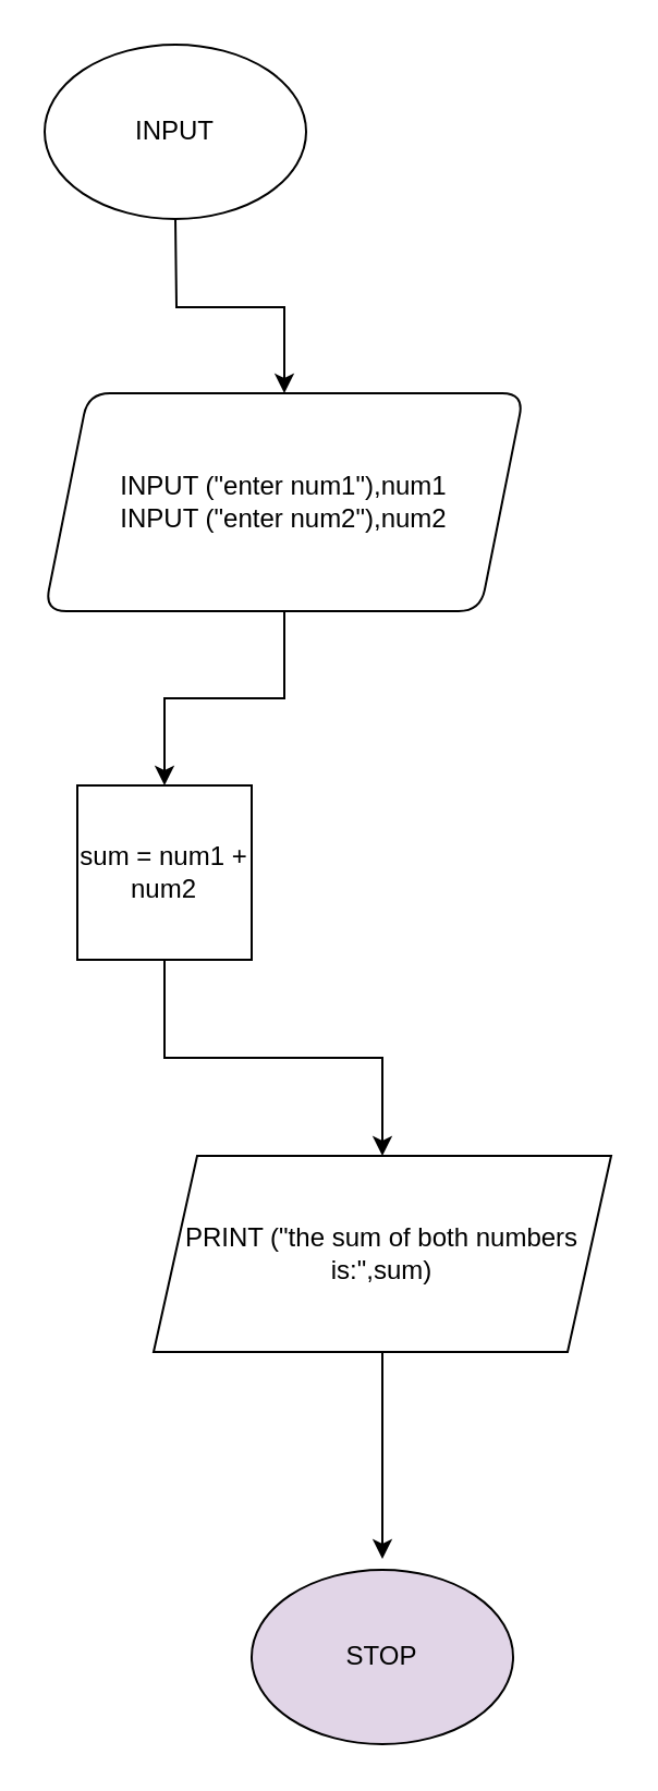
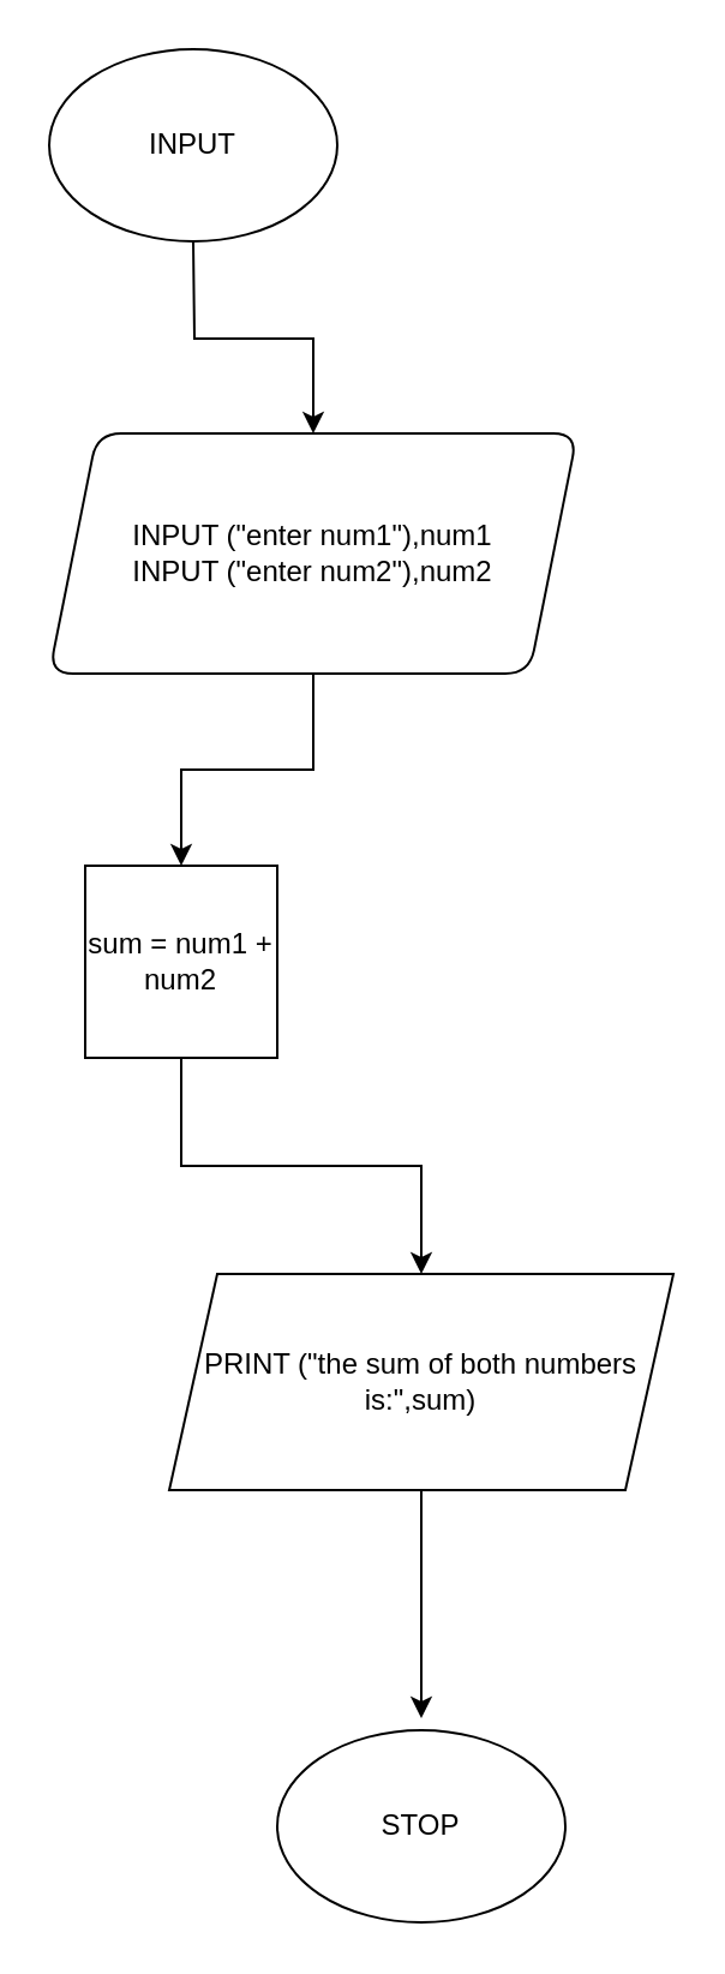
  <mxCell id="0" />
  <mxCell id="1" parent="0" />
  <mxCell id="2" value="" style="edgeStyle=orthogonalEdgeStyle;rounded=0;orthogonalLoop=1;jettySize=auto;html=1;" edge="1" parent="1" target="4"><mxGeometry relative="1" as="geometry"><mxPoint x="80" y="100" as="sourcePoint" /></mxGeometry></mxCell>
  <mxCell id="3" value="" style="edgeStyle=orthogonalEdgeStyle;rounded=0;orthogonalLoop=1;jettySize=auto;html=1;" edge="1" parent="1" source="4" target="6"><mxGeometry relative="1" as="geometry" /></mxCell>
  <mxCell id="4" value="INPUT (&quot;enter num1&quot;),num1&lt;div&gt;INPUT (&quot;enter num2&quot;),num2&lt;/div&gt;" style="shape=parallelogram;perimeter=parallelogramPerimeter;whiteSpace=wrap;html=1;fixedSize=1;rounded=1;" vertex="1" parent="1"><mxGeometry x="20" y="180" width="220" height="100" as="geometry" /></mxCell>
  <mxCell id="5" value="" style="edgeStyle=orthogonalEdgeStyle;rounded=0;orthogonalLoop=1;jettySize=auto;html=1;" edge="1" parent="1" source="6" target="8"><mxGeometry relative="1" as="geometry" /></mxCell>
  <mxCell id="6" value="sum = num1 + num2" style="whiteSpace=wrap;html=1;aspect=fixed;" vertex="1" parent="1"><mxGeometry x="35" y="360" width="80" height="80" as="geometry" /></mxCell>
  <mxCell id="7" value="" style="edgeStyle=orthogonalEdgeStyle;rounded=0;orthogonalLoop=1;jettySize=auto;html=1;" edge="1" parent="1" source="8"><mxGeometry relative="1" as="geometry"><mxPoint x="175" y="715" as="targetPoint" /></mxGeometry></mxCell>
  <mxCell id="8" value="PRINT (&quot;the sum of both numbers is:&quot;,sum)" style="shape=parallelogram;perimeter=parallelogramPerimeter;whiteSpace=wrap;html=1;fixedSize=1;" vertex="1" parent="1"><mxGeometry x="70" y="530" width="210" height="90" as="geometry" /></mxCell>
  <mxCell id="9" value="INPUT" style="ellipse;whiteSpace=wrap;html=1;" vertex="1" parent="1"><mxGeometry x="20" width="120" height="80" as="geometry" y="20" /></mxCell>
- <mxCell id="10" value="STOP" style="ellipse;whiteSpace=wrap;html=1;fillColor=#e1d5e7;" vertex="1" parent="1"><mxGeometry x="115" y="720" width="120" height="80" as="geometry" /></mxCell>
+ <mxCell id="10" value="STOP" style="ellipse;whiteSpace=wrap;html=1;" vertex="1" parent="1"><mxGeometry x="115" y="720" width="120" height="80" as="geometry" /></mxCell>
